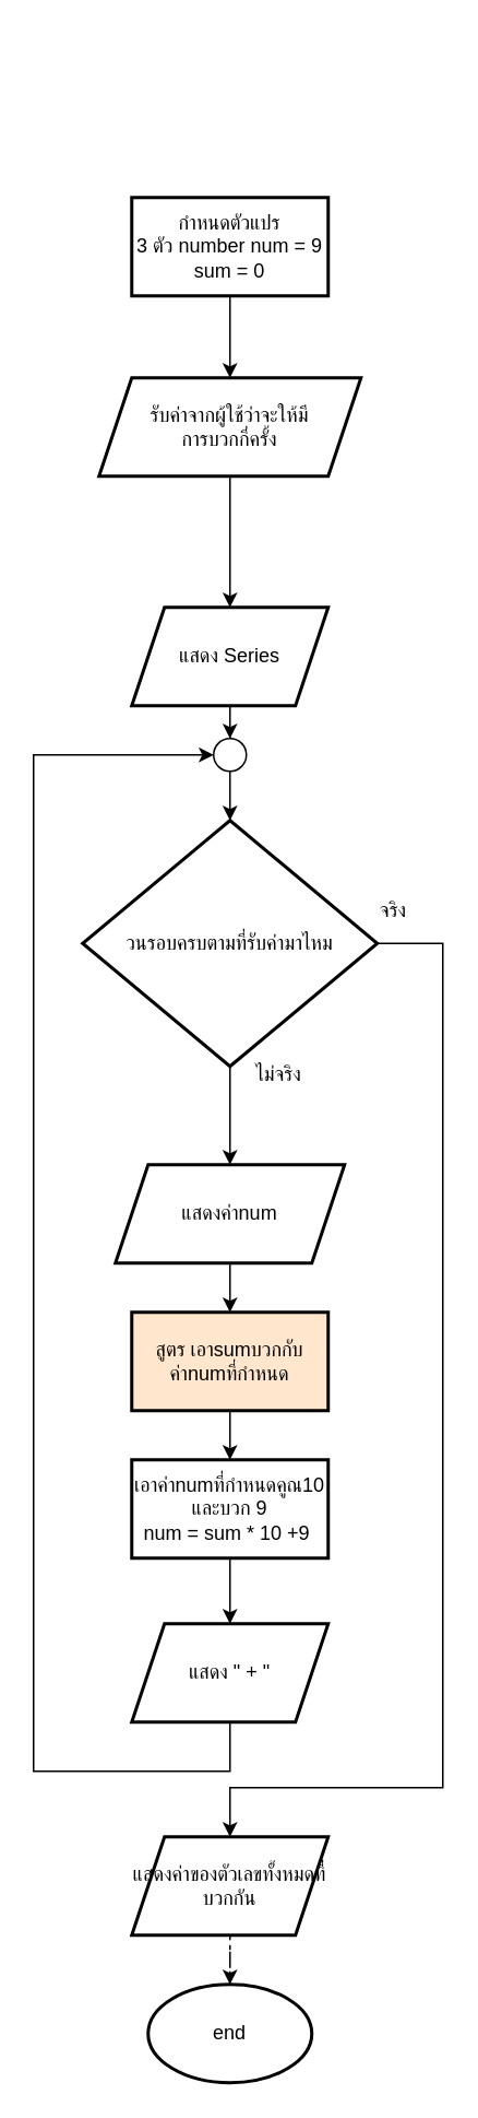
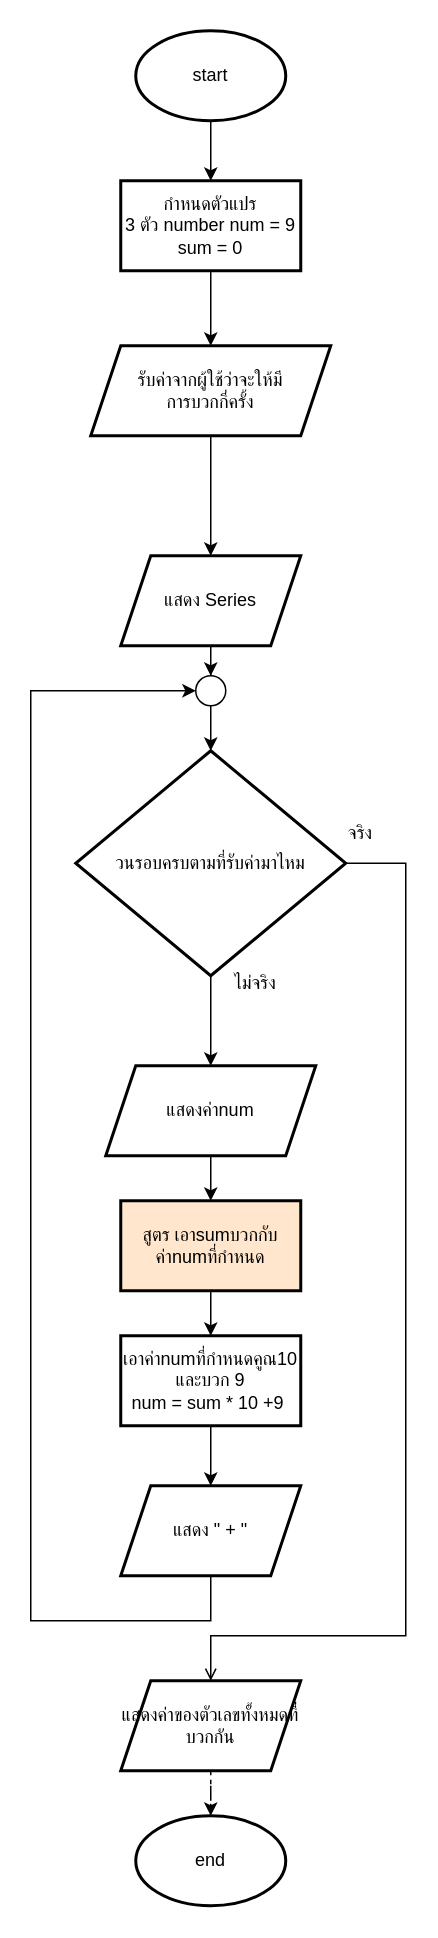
  <mxCell id="0" />
  <mxCell id="1" parent="0" />
+ <mxCell id="2" value="" style="edgeStyle=orthogonalEdgeStyle;rounded=0;orthogonalLoop=1;jettySize=auto;html=1;" edge="1" parent="1" source="3" target="5"><mxGeometry relative="1" as="geometry" /></mxCell>
+ <mxCell id="3" value="start" style="strokeWidth=2;html=1;shape=mxgraph.flowchart.start_1;whiteSpace=wrap;" vertex="1" parent="1"><mxGeometry x="90" y="20" width="100" height="60" as="geometry" /></mxCell>
  <mxCell id="4" value="" style="edgeStyle=orthogonalEdgeStyle;rounded=0;orthogonalLoop=1;jettySize=auto;html=1;" edge="1" parent="1" source="5" target="7"><mxGeometry relative="1" as="geometry" /></mxCell>
  <mxCell id="5" value="กำหนดตัวแปร&lt;div&gt;3 ตัว number num = 9&lt;/div&gt;&lt;div&gt;sum = 0&lt;/div&gt;" style="whiteSpace=wrap;html=1;strokeWidth=2;" vertex="1" parent="1"><mxGeometry x="80" y="120" width="120" height="60" as="geometry" /></mxCell>
  <mxCell id="6" value="" style="edgeStyle=orthogonalEdgeStyle;rounded=0;orthogonalLoop=1;jettySize=auto;html=1;" edge="1" parent="1" source="7" target="9"><mxGeometry relative="1" as="geometry" /></mxCell>
  <mxCell id="7" value="รับค่าจากผู้ใช้ว่าจะให้มี&lt;div&gt;การบวกกี่ครั้ง&lt;/div&gt;" style="shape=parallelogram;perimeter=parallelogramPerimeter;whiteSpace=wrap;html=1;fixedSize=1;strokeWidth=2;" vertex="1" parent="1"><mxGeometry x="60" y="230" width="160" height="60" as="geometry" /></mxCell>
  <mxCell id="8" value="" style="edgeStyle=orthogonalEdgeStyle;rounded=0;orthogonalLoop=1;jettySize=auto;html=1;" edge="1" parent="1" source="23" target="12"><mxGeometry relative="1" as="geometry" /></mxCell>
  <mxCell id="9" value="แสดง Series" style="shape=parallelogram;perimeter=parallelogramPerimeter;whiteSpace=wrap;html=1;fixedSize=1;strokeWidth=2;" vertex="1" parent="1"><mxGeometry x="80" y="370" width="120" height="60" as="geometry" /></mxCell>
  <mxCell id="10" value="" style="edgeStyle=orthogonalEdgeStyle;rounded=0;orthogonalLoop=1;jettySize=auto;html=1;" edge="1" parent="1" source="12" target="15"><mxGeometry relative="1" as="geometry" /></mxCell>
- <mxCell id="11" style="edgeStyle=orthogonalEdgeStyle;rounded=0;orthogonalLoop=1;jettySize=auto;html=1;entryX=0.5;entryY=0;entryDx=0;entryDy=0;" edge="1" parent="1" source="12" target="26"><mxGeometry relative="1" as="geometry"><mxPoint x="140" y="1200" as="targetPoint" /><Array as="points"><mxPoint x="270" y="575" /><mxPoint x="270" y="1090" /><mxPoint x="140" y="1090" /></Array></mxGeometry></mxCell>
+ <mxCell id="11" style="edgeStyle=orthogonalEdgeStyle;rounded=0;orthogonalLoop=1;jettySize=auto;html=1;entryX=0.5;entryY=0;entryDx=0;entryDy=0;endArrow=open;" edge="1" parent="1" source="12" target="26"><mxGeometry relative="1" as="geometry"><mxPoint x="140" y="1200" as="targetPoint" /><Array as="points"><mxPoint x="270" y="575" /><mxPoint x="270" y="1090" /><mxPoint x="140" y="1090" /></Array></mxGeometry></mxCell>
  <mxCell id="12" value="วนรอบครบตามที่รับค่ามาไหม" style="rhombus;whiteSpace=wrap;html=1;strokeWidth=2;" vertex="1" parent="1"><mxGeometry x="50" y="500" width="180" height="150" as="geometry" /></mxCell>
  <mxCell id="13" value="ไม่จริง" style="text;html=1;align=center;verticalAlign=middle;whiteSpace=wrap;rounded=0;" vertex="1" parent="1"><mxGeometry x="140" y="640" width="60" height="30" as="geometry" /></mxCell>
  <mxCell id="14" value="" style="edgeStyle=orthogonalEdgeStyle;rounded=0;orthogonalLoop=1;jettySize=auto;html=1;" edge="1" parent="1" source="15" target="17"><mxGeometry relative="1" as="geometry" /></mxCell>
  <mxCell id="15" value="แสดงค่าnum" style="shape=parallelogram;perimeter=parallelogramPerimeter;whiteSpace=wrap;html=1;fixedSize=1;strokeWidth=2;" vertex="1" parent="1"><mxGeometry x="70" y="710" width="140" height="60" as="geometry" /></mxCell>
  <mxCell id="16" value="" style="edgeStyle=orthogonalEdgeStyle;rounded=0;orthogonalLoop=1;jettySize=auto;html=1;" edge="1" parent="1" source="17" target="19"><mxGeometry relative="1" as="geometry" /></mxCell>
  <mxCell id="17" value="สูตร เอาsumบวกกับค่าnumที่กำหนด" style="whiteSpace=wrap;html=1;strokeWidth=2;fillColor=#ffe6cc;" vertex="1" parent="1"><mxGeometry x="80" y="800" width="120" height="60" as="geometry" /></mxCell>
  <mxCell id="18" value="" style="edgeStyle=orthogonalEdgeStyle;rounded=0;orthogonalLoop=1;jettySize=auto;html=1;" edge="1" parent="1" source="19" target="21"><mxGeometry relative="1" as="geometry" /></mxCell>
  <mxCell id="19" value="&lt;div&gt;เอาค่าnumที่กำหนดคูณ10 และบวก 9&lt;/div&gt;num = sum * 10 +9&amp;nbsp;" style="whiteSpace=wrap;html=1;strokeWidth=2;" vertex="1" parent="1"><mxGeometry x="80" y="890" width="120" height="60" as="geometry" /></mxCell>
  <mxCell id="20" style="edgeStyle=orthogonalEdgeStyle;rounded=0;orthogonalLoop=1;jettySize=auto;html=1;entryX=0;entryY=0.5;entryDx=0;entryDy=0;entryPerimeter=0;" edge="1" parent="1" source="21" target="23"><mxGeometry relative="1" as="geometry"><mxPoint x="120" y="460" as="targetPoint" /><Array as="points"><mxPoint x="140" y="1080" /><mxPoint x="20" y="1080" /><mxPoint x="20" y="460" /></Array></mxGeometry></mxCell>
  <mxCell id="21" value="แสดง &quot; + &quot;" style="shape=parallelogram;perimeter=parallelogramPerimeter;whiteSpace=wrap;html=1;fixedSize=1;strokeWidth=2;" vertex="1" parent="1"><mxGeometry x="80" y="990" width="120" height="60" as="geometry" /></mxCell>
  <mxCell id="22" value="" style="edgeStyle=orthogonalEdgeStyle;rounded=0;orthogonalLoop=1;jettySize=auto;html=1;" edge="1" parent="1" source="9" target="23"><mxGeometry relative="1" as="geometry"><mxPoint x="140" y="430" as="sourcePoint" /><mxPoint x="140" y="500" as="targetPoint" /></mxGeometry></mxCell>
  <mxCell id="23" value="" style="verticalLabelPosition=bottom;verticalAlign=top;html=1;shape=mxgraph.flowchart.on-page_reference;" vertex="1" parent="1"><mxGeometry x="130" y="450" width="20" height="20" as="geometry" /></mxCell>
  <mxCell id="24" value="จริง" style="text;html=1;align=center;verticalAlign=middle;whiteSpace=wrap;rounded=0;" vertex="1" parent="1"><mxGeometry x="210" y="540" width="60" height="30" as="geometry" /></mxCell>
  <mxCell id="25" value="" style="edgeStyle=orthogonalEdgeStyle;rounded=0;orthogonalLoop=1;jettySize=auto;html=1;dashed=1;" edge="1" parent="1" source="26" target="27"><mxGeometry relative="1" as="geometry" /></mxCell>
  <mxCell id="26" value="แสดงค่าของตัวเลขทั้งหมดที่บวกกัน" style="shape=parallelogram;perimeter=parallelogramPerimeter;whiteSpace=wrap;html=1;fixedSize=1;strokeWidth=2;" vertex="1" parent="1"><mxGeometry x="80" y="1120" width="120" height="60" as="geometry" /></mxCell>
  <mxCell id="27" value="end" style="strokeWidth=2;html=1;shape=mxgraph.flowchart.start_1;whiteSpace=wrap;" vertex="1" parent="1"><mxGeometry x="90" y="1210" width="100" height="60" as="geometry" /></mxCell>
